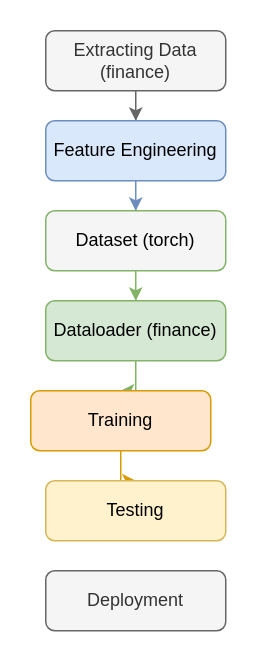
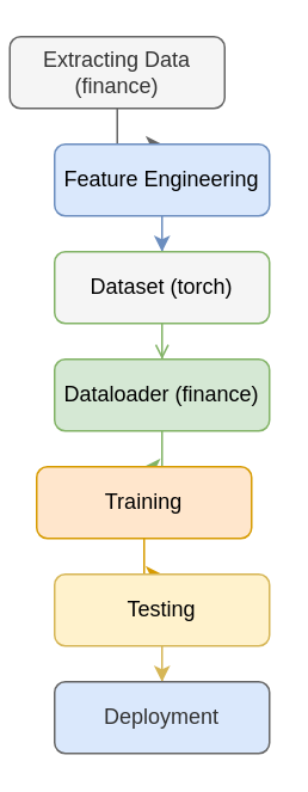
  <mxCell id="0" />
  <mxCell id="1" parent="0" />
  <mxCell id="2" value="" style="edgeStyle=orthogonalEdgeStyle;rounded=0;orthogonalLoop=1;jettySize=auto;html=1;fillColor=#f5f5f5;strokeColor=#666666;" edge="1" parent="1" source="3" target="5"><mxGeometry relative="1" as="geometry" /></mxCell>
- <mxCell id="3" value="Extracting Data&lt;br&gt;(finance)" style="rounded=1;whiteSpace=wrap;html=1;fillColor=#f5f5f5;fontColor=#333333;strokeColor=#666666;" vertex="1" parent="1"><mxGeometry x="30" y="20" width="120" height="40" as="geometry" /></mxCell>
+ <mxCell id="3" value="Extracting Data&lt;br&gt;(finance)" style="rounded=1;whiteSpace=wrap;html=1;fillColor=#f5f5f5;fontColor=#333333;strokeColor=#666666;" vertex="1" parent="1"><mxGeometry x="5" y="20" width="120" height="40" as="geometry" /></mxCell>
  <mxCell id="4" value="" style="edgeStyle=orthogonalEdgeStyle;rounded=0;orthogonalLoop=1;jettySize=auto;html=1;fillColor=#dae8fc;strokeColor=#6c8ebf;" edge="1" parent="1" source="5" target="7"><mxGeometry relative="1" as="geometry" /></mxCell>
  <mxCell id="5" value="Feature Engineering" style="whiteSpace=wrap;html=1;rounded=1;fillColor=#dae8fc;strokeColor=#6c8ebf;" vertex="1" parent="1"><mxGeometry x="30" y="80" width="120" height="40" as="geometry" /></mxCell>
- <mxCell id="6" value="" style="edgeStyle=orthogonalEdgeStyle;rounded=0;orthogonalLoop=1;jettySize=auto;html=1;fillColor=#d5e8d4;strokeColor=#82b366;" edge="1" parent="1" source="7" target="9"><mxGeometry relative="1" as="geometry" /></mxCell>
+ <mxCell id="6" value="" style="edgeStyle=orthogonalEdgeStyle;rounded=0;orthogonalLoop=1;jettySize=auto;html=1;fillColor=#d5e8d4;strokeColor=#82b366;endArrow=open;" edge="1" parent="1" source="7" target="9"><mxGeometry relative="1" as="geometry" /></mxCell>
  <mxCell id="7" value="Dataset (torch)" style="whiteSpace=wrap;html=1;rounded=1;fillColor=#f5f5f5;strokeColor=#82b366;" vertex="1" parent="1"><mxGeometry x="30" y="140" width="120" height="40" as="geometry" /></mxCell>
  <mxCell id="8" value="" style="edgeStyle=orthogonalEdgeStyle;rounded=0;orthogonalLoop=1;jettySize=auto;html=1;fillColor=#d5e8d4;strokeColor=#82b366;" edge="1" parent="1" source="9" target="11"><mxGeometry relative="1" as="geometry" /></mxCell>
  <mxCell id="9" value="Dataloader (finance)" style="whiteSpace=wrap;html=1;rounded=1;fillColor=#d5e8d4;strokeColor=#82b366;" vertex="1" parent="1"><mxGeometry x="30" y="200" width="120" height="40" as="geometry" /></mxCell>
  <mxCell id="10" value="" style="edgeStyle=orthogonalEdgeStyle;rounded=0;orthogonalLoop=1;jettySize=auto;html=1;fillColor=#ffe6cc;strokeColor=#d79b00;" edge="1" parent="1" source="11" target="13"><mxGeometry relative="1" as="geometry" /></mxCell>
  <mxCell id="11" value="Training" style="whiteSpace=wrap;html=1;rounded=1;fillColor=#ffe6cc;strokeColor=#d79b00;" vertex="1" parent="1"><mxGeometry x="20" y="260" width="120" height="40" as="geometry" /></mxCell>
+ <mxCell id="12" value="" style="edgeStyle=orthogonalEdgeStyle;rounded=0;orthogonalLoop=1;jettySize=auto;html=1;fillColor=#fff2cc;strokeColor=#d6b656;" edge="1" parent="1" source="13" target="14"><mxGeometry relative="1" as="geometry" /></mxCell>
  <mxCell id="13" value="Testing" style="whiteSpace=wrap;html=1;rounded=1;fillColor=#fff2cc;strokeColor=#d6b656;" vertex="1" parent="1"><mxGeometry x="30" y="320" width="120" height="40" as="geometry" /></mxCell>
- <mxCell id="14" value="Deployment" style="whiteSpace=wrap;html=1;fillColor=#f5f5f5;strokeColor=#666666;rounded=1;fontColor=#333333;" vertex="1" parent="1"><mxGeometry x="30" y="380" width="120" height="40" as="geometry" /></mxCell>
+ <mxCell id="14" value="Deployment" style="whiteSpace=wrap;html=1;fillColor=#dae8fc;strokeColor=#666666;rounded=1;fontColor=#333333;" vertex="1" parent="1"><mxGeometry x="30" y="380" width="120" height="40" as="geometry" /></mxCell>
